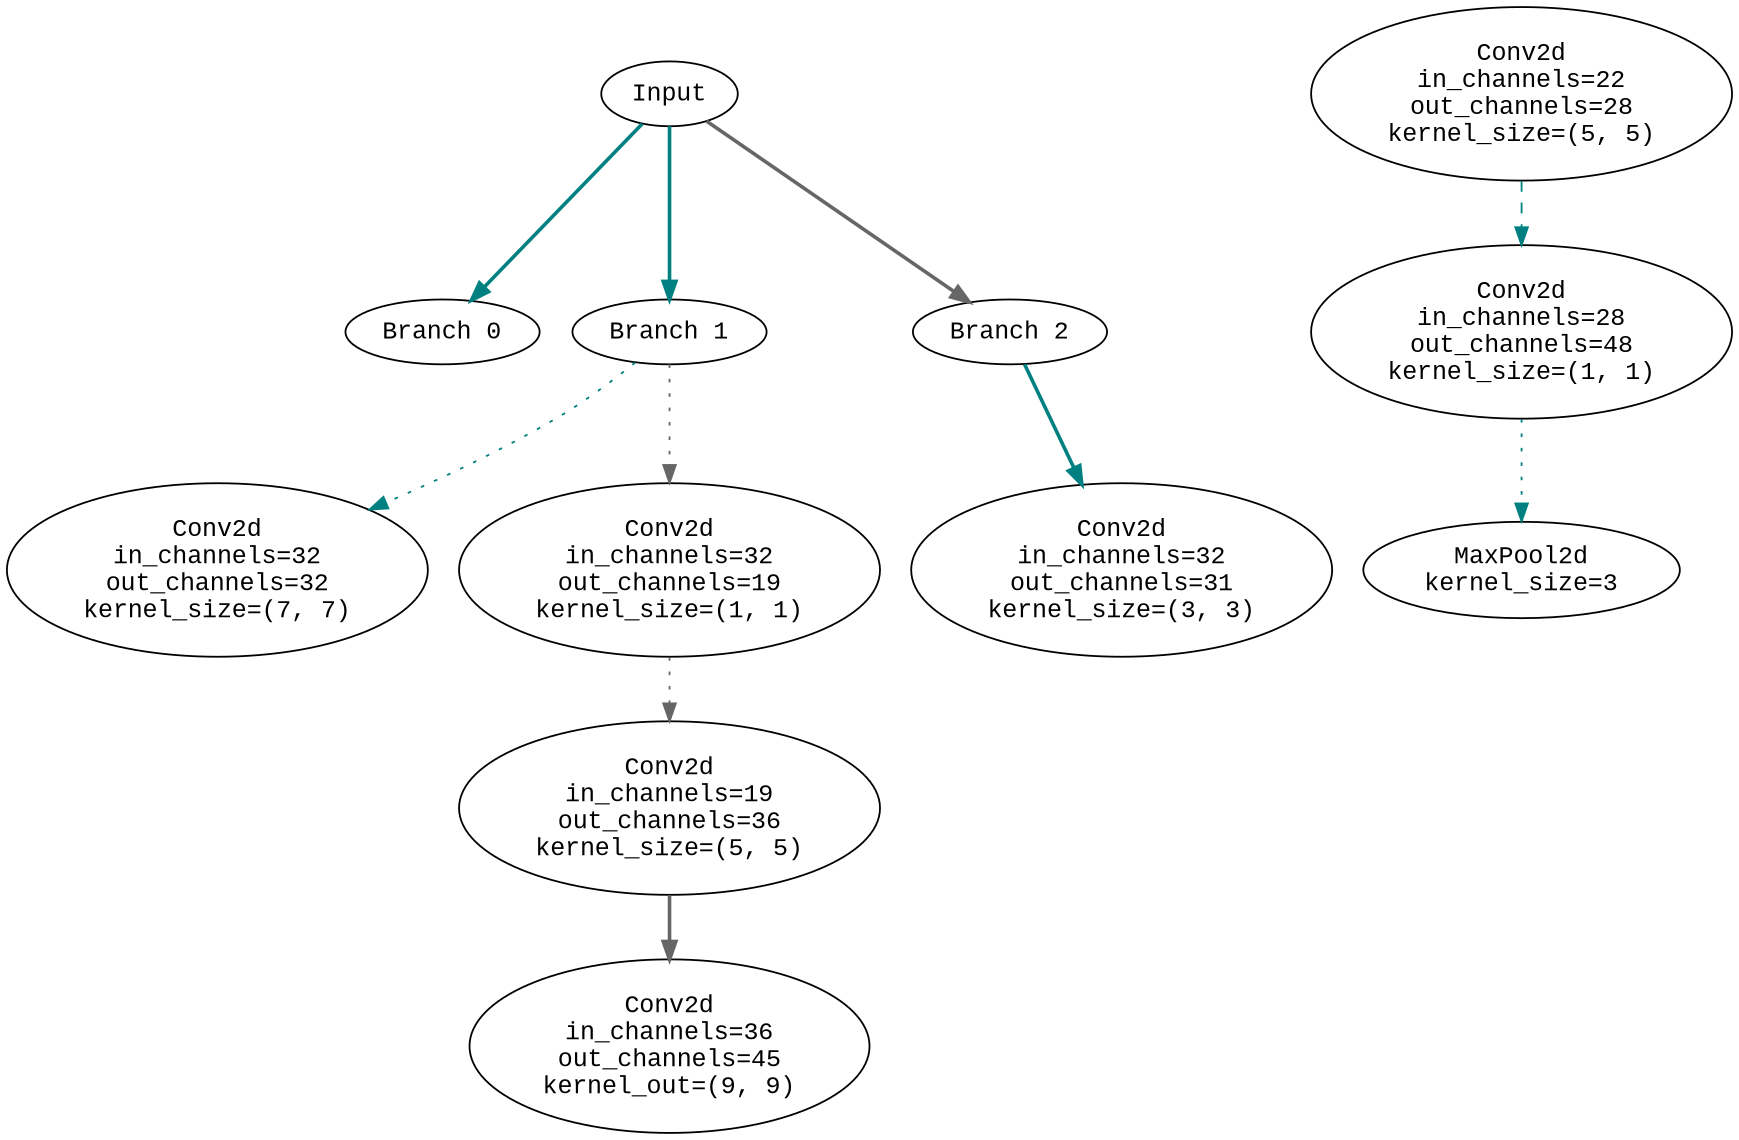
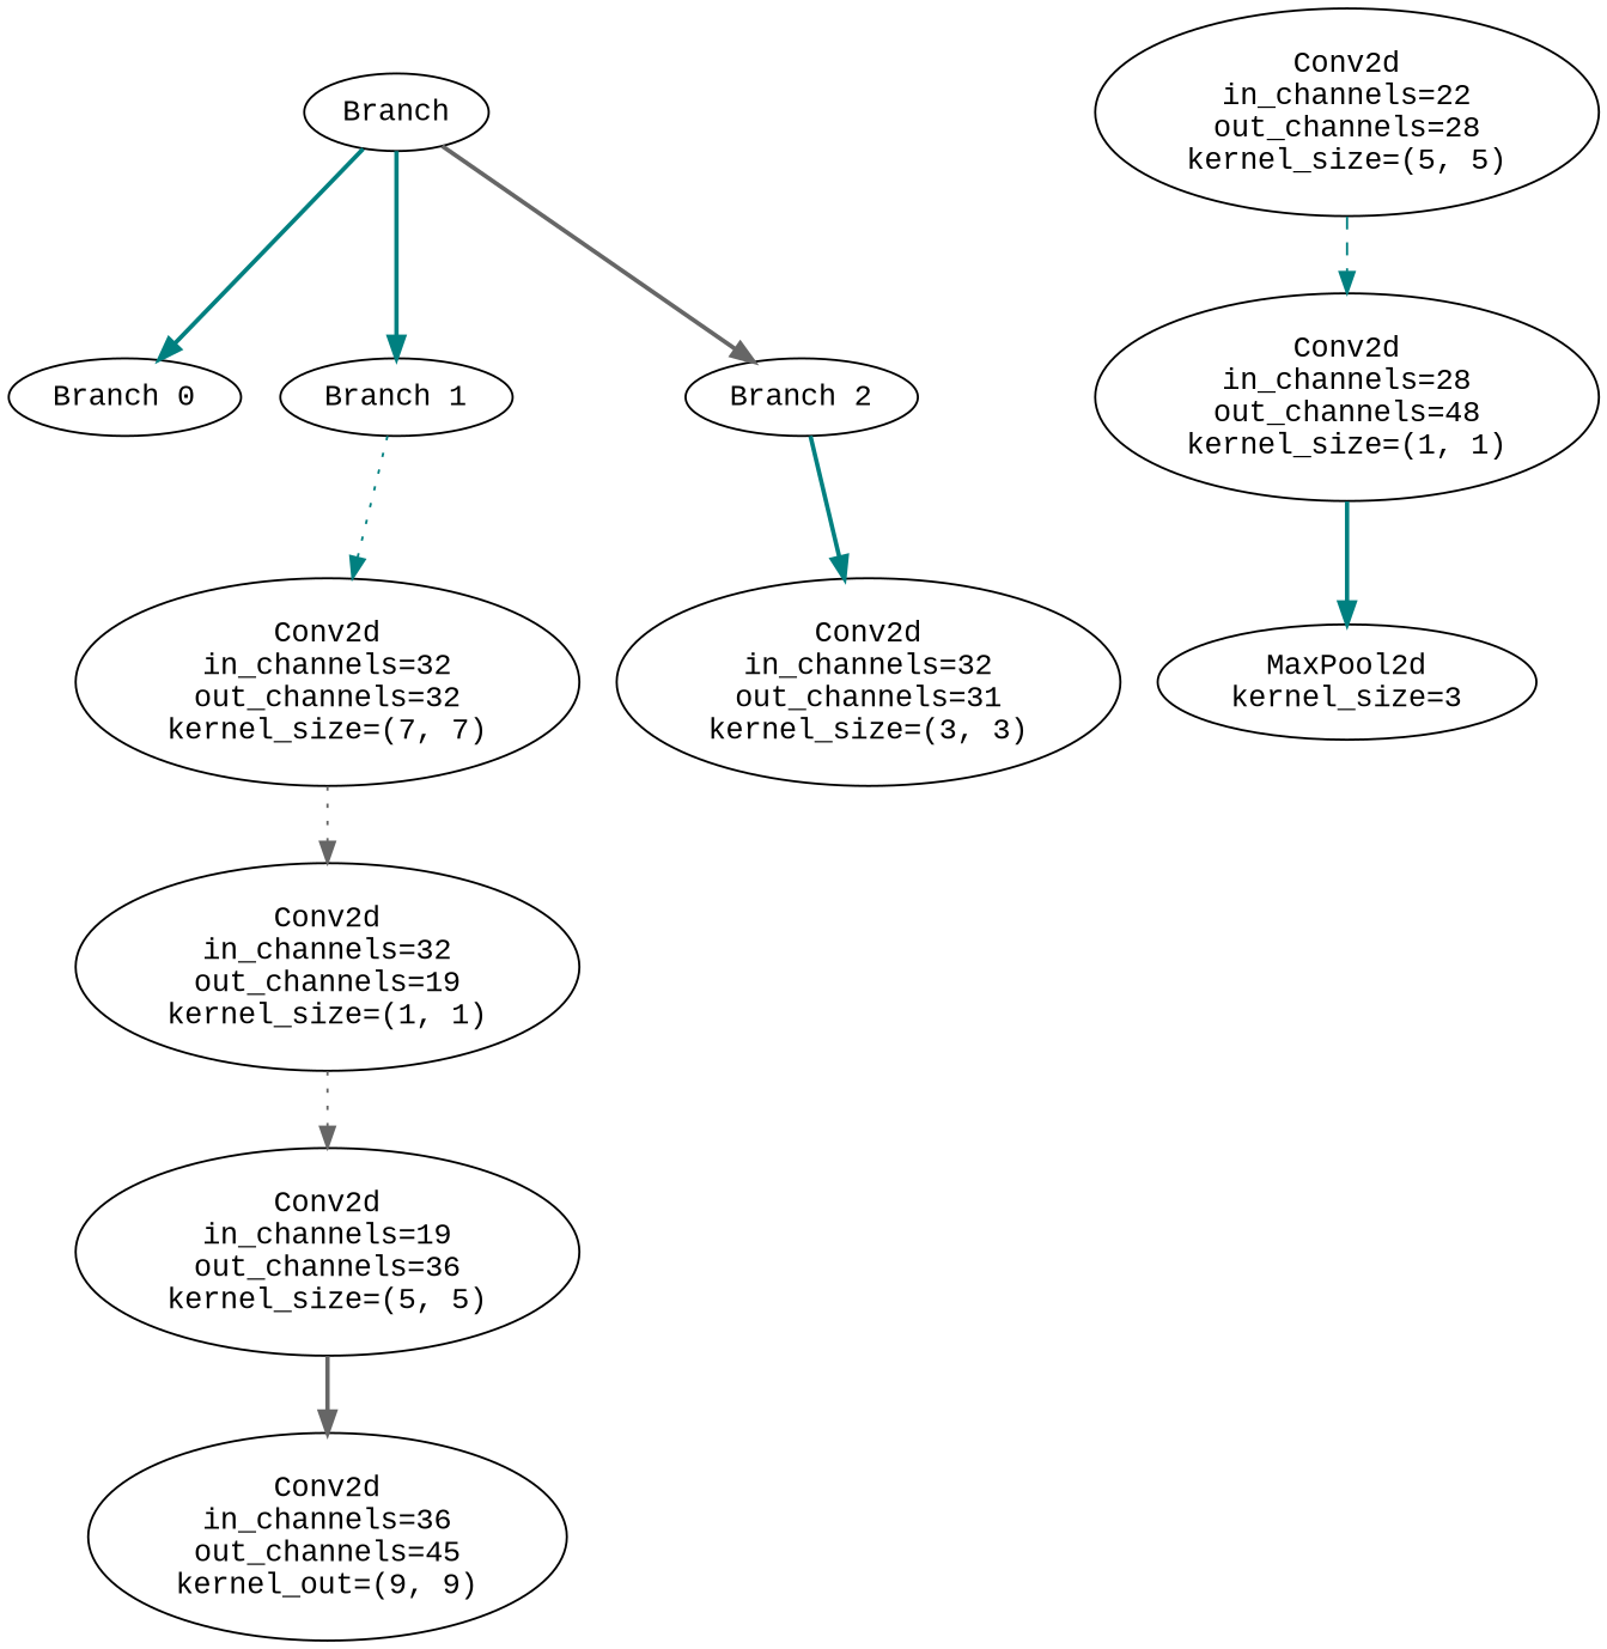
  digraph {
    fontname="Liberation Mono"
    node [fontname="Liberation Mono"]
    edge [color=teal fontname="Liberation Mono" style=bold]
-   n1 [label=Input]
+   n1 [label=Branch]
    n2 [label="Branch 0"]
    n3 [label="Branch 1"]
    n4 [label="Branch 2"]
    n5 [label="Conv2d\nin_channels=32\nout_channels=32\nkernel_size=(7, 7)"]
    n6 [label="Conv2d\nin_channels=32\nout_channels=31\nkernel_size=(3, 3)"]
    n7 [label="Conv2d\nin_channels=22\nout_channels=28\nkernel_size=(5, 5)"]
    n8 [label="Conv2d\nin_channels=28\nout_channels=48\nkernel_size=(1, 1)"]
    n9 [label="MaxPool2d\nkernel_size=3"]
    n10 [label="Conv2d\nin_channels=32\nout_channels=19\nkernel_size=(1, 1)"]
    n11 [label="Conv2d\nin_channels=19\nout_channels=36\nkernel_size=(5, 5)"]
    n12 [label="Conv2d\nin_channels=36\nout_channels=45\nkernel_out=(9, 9)"]
    n1 -> n2
    n1 -> n3
    n1 -> n4 [color=gray40]
    n3 -> n5 [style=dotted]
    n4 -> n6
-   n3 -> n10 [color=gray40 style=dotted]
+   n5 -> n10 [color=gray40 style=dotted]
    n7 -> n8 [style=dashed]
-   n8 -> n9 [style=dotted]
+   n8 -> n9
    n10 -> n11 [color=gray40 style=dotted]
    n11 -> n12 [color=gray40]
  }
